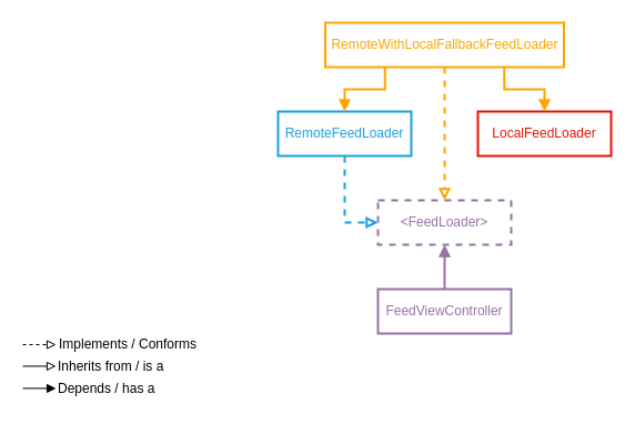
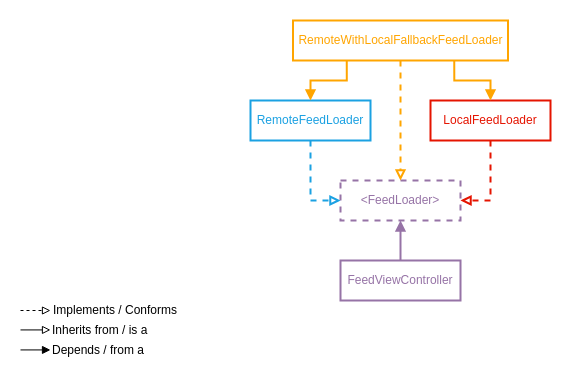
  <mxCell id="0" />
  <mxCell id="1" parent="0" />
  <mxCell id="2" style="edgeStyle=orthogonalEdgeStyle;rounded=0;orthogonalLoop=1;jettySize=auto;html=1;exitX=0.5;exitY=0;exitDx=0;exitDy=0;entryX=0.5;entryY=1;entryDx=0;entryDy=0;fontColor=#9673A6;endArrow=block;endFill=1;fontSize=12;fillColor=default;strokeColor=#9673A6;strokeWidth=2;fontStyle=0;" edge="1" parent="1" source="3" target="10"><mxGeometry relative="1" as="geometry" /></mxCell>
  <mxCell id="3" value="FeedViewController" style="rounded=0;whiteSpace=wrap;html=1;fillColor=default;strokeColor=#9673A6;fontColor=#9673A6;strokeWidth=2;fontStyle=0" vertex="1" parent="1"><mxGeometry x="340" y="260" width="120" height="40" as="geometry" /></mxCell>
  <mxCell id="4" style="edgeStyle=orthogonalEdgeStyle;rounded=0;orthogonalLoop=1;jettySize=auto;html=1;exitX=0.5;exitY=1;exitDx=0;exitDy=0;fontColor=#82B366;endArrow=block;endFill=0;dashed=1;" edge="1" parent="1"><mxGeometry relative="1" as="geometry"><mxPoint x="20" y="310" as="sourcePoint" /><mxPoint x="50" y="310" as="targetPoint" /></mxGeometry></mxCell>
  <mxCell id="5" style="edgeStyle=orthogonalEdgeStyle;rounded=0;orthogonalLoop=1;jettySize=auto;html=1;exitX=0.5;exitY=1;exitDx=0;exitDy=0;fontColor=#82B366;endArrow=block;endFill=0;" edge="1" parent="1"><mxGeometry relative="1" as="geometry"><mxPoint x="20" y="329.43" as="sourcePoint" /><mxPoint x="50" y="329.43" as="targetPoint" /></mxGeometry></mxCell>
  <mxCell id="6" value="&lt;font color=&quot;#000000&quot;&gt;Implements / Conforms&lt;/font&gt;" style="text;html=1;strokeColor=none;fillColor=none;align=center;verticalAlign=middle;whiteSpace=wrap;rounded=0;fontColor=#82B366;" vertex="1" parent="1"><mxGeometry x="50" y="300" width="130" height="20" as="geometry" /></mxCell>
  <mxCell id="7" value="&lt;font color=&quot;#000000&quot;&gt;Inherits from / is a&lt;/font&gt;" style="text;html=1;strokeColor=none;fillColor=none;align=left;verticalAlign=middle;whiteSpace=wrap;rounded=0;fontColor=#82B366;" vertex="1" parent="1"><mxGeometry x="50" y="320" width="130" height="20" as="geometry" /></mxCell>
  <mxCell id="8" style="edgeStyle=orthogonalEdgeStyle;rounded=0;orthogonalLoop=1;jettySize=auto;html=1;exitX=0.5;exitY=1;exitDx=0;exitDy=0;fontColor=#82B366;endArrow=block;endFill=1;" edge="1" parent="1"><mxGeometry relative="1" as="geometry"><mxPoint x="20" y="349.43" as="sourcePoint" /><mxPoint x="50" y="349.43" as="targetPoint" /></mxGeometry></mxCell>
- <mxCell id="9" value="&lt;font color=&quot;#000000&quot;&gt;Depends / has a&lt;/font&gt;" style="text;html=1;strokeColor=none;fillColor=none;align=left;verticalAlign=middle;whiteSpace=wrap;rounded=0;fontColor=#82B366;" vertex="1" parent="1"><mxGeometry x="50" y="340" width="130" height="20" as="geometry" /></mxCell>
+ <mxCell id="9" value="&lt;font color=&quot;#000000&quot;&gt;Depends / from a&lt;/font&gt;" style="text;html=1;strokeColor=none;fillColor=none;align=left;verticalAlign=middle;whiteSpace=wrap;rounded=0;fontColor=#82B366;" vertex="1" parent="1"><mxGeometry x="50" y="340" width="130" height="20" as="geometry" /></mxCell>
  <mxCell id="10" value="&amp;lt;FeedLoader&amp;gt;" style="rounded=0;whiteSpace=wrap;html=1;fillColor=default;strokeColor=#9673A6;fontColor=#9673A6;strokeWidth=2;fontStyle=0;dashed=1;" vertex="1" parent="1"><mxGeometry x="340" y="180" width="120" height="40" as="geometry" /></mxCell>
  <mxCell id="11" style="edgeStyle=orthogonalEdgeStyle;rounded=0;orthogonalLoop=1;jettySize=auto;html=1;exitX=0.5;exitY=1;exitDx=0;exitDy=0;entryX=0;entryY=0.5;entryDx=0;entryDy=0;fontColor=#1BA1E2;endArrow=block;endFill=0;dashed=1;fontSize=12;fillColor=none;strokeColor=#1BA1E2;strokeWidth=2;fontStyle=0;" edge="1" parent="1" source="12" target="10"><mxGeometry relative="1" as="geometry" /></mxCell>
  <mxCell id="12" value="RemoteFeedLoader" style="rounded=0;whiteSpace=wrap;html=1;fillColor=none;strokeColor=#1BA1E2;strokeWidth=2;fontStyle=0;fontColor=#1BA1E2;" vertex="1" parent="1"><mxGeometry x="250" y="100" width="120" height="40" as="geometry" /></mxCell>
+ <mxCell id="13" style="edgeStyle=orthogonalEdgeStyle;rounded=0;orthogonalLoop=1;jettySize=auto;html=1;exitX=0.5;exitY=1;exitDx=0;exitDy=0;entryX=1;entryY=0.5;entryDx=0;entryDy=0;fontColor=#E51400;endArrow=block;endFill=0;dashed=1;fontSize=12;fillColor=none;strokeColor=#E51400;strokeWidth=2;fontStyle=0;" edge="1" parent="1" source="14" target="10"><mxGeometry relative="1" as="geometry" /></mxCell>
  <mxCell id="14" value="LocalFeedLoader" style="rounded=0;whiteSpace=wrap;html=1;fillColor=none;strokeColor=#E51400;strokeWidth=2;fontStyle=0;fontColor=#E51400;" vertex="1" parent="1"><mxGeometry x="430" y="100" width="120" height="40" as="geometry" /></mxCell>
  <mxCell id="15" style="edgeStyle=orthogonalEdgeStyle;rounded=0;orthogonalLoop=1;jettySize=auto;html=1;exitX=0.25;exitY=1;exitDx=0;exitDy=0;entryX=0.5;entryY=0;entryDx=0;entryDy=0;fontColor=#FFA500;endArrow=block;endFill=1;fontSize=12;strokeColor=#FFA500;fillColor=none;strokeWidth=2;fontStyle=0;gradientColor=#ffa500;" edge="1" parent="1" source="18" target="12"><mxGeometry relative="1" as="geometry" /></mxCell>
  <mxCell id="16" style="edgeStyle=orthogonalEdgeStyle;rounded=0;orthogonalLoop=1;jettySize=auto;html=1;exitX=0.75;exitY=1;exitDx=0;exitDy=0;entryX=0.5;entryY=0;entryDx=0;entryDy=0;fontColor=#FFA500;endArrow=block;endFill=1;fontSize=12;strokeColor=#FFA500;fillColor=none;strokeWidth=2;fontStyle=0;gradientColor=#ffa500;" edge="1" parent="1" source="18" target="14"><mxGeometry relative="1" as="geometry" /></mxCell>
  <mxCell id="17" style="edgeStyle=orthogonalEdgeStyle;rounded=0;orthogonalLoop=1;jettySize=auto;html=1;exitX=0.5;exitY=1;exitDx=0;exitDy=0;entryX=0.5;entryY=0;entryDx=0;entryDy=0;fontColor=#FFA500;endArrow=block;endFill=0;fontSize=12;strokeColor=#FFA500;fillColor=none;strokeWidth=2;fontStyle=0;gradientColor=#ffa500;dashed=1;" edge="1" parent="1" source="18" target="10"><mxGeometry relative="1" as="geometry" /></mxCell>
  <mxCell id="18" value="RemoteWithLocalFallbackFeedLoader" style="rounded=0;whiteSpace=wrap;html=1;fillColor=none;strokeColor=#FFA500;strokeWidth=2;fontStyle=0;gradientColor=#ffa500;fontColor=#FFA500;" vertex="1" parent="1"><mxGeometry x="292.5" y="20" width="215" height="40" as="geometry" /></mxCell>
